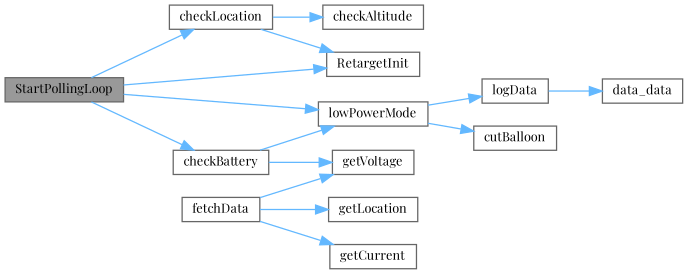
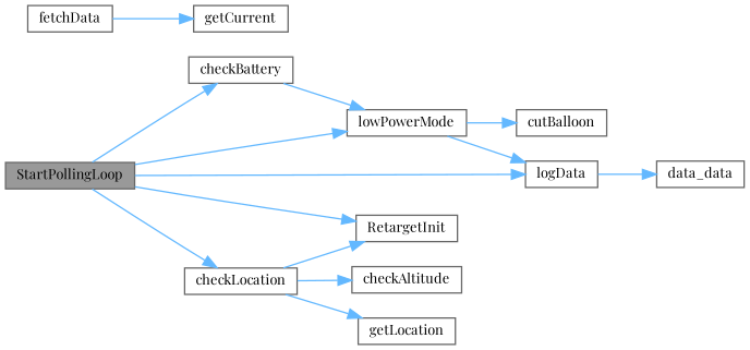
  digraph {
    fontname="Playfair Display"
    rankdir=LR
    node [color=grey40 fillcolor=white fontname="Playfair Display" fontsize=10 shape=box style=filled]
    edge [color=steelblue1 fontname="Playfair Display" fontsize=10 labelfontname=Helvetica labelfontsize=10 style=solid]
    n1 [color=gray40 fillcolor=grey60 fontcolor=black height=0.2 label=StartPollingLoop width=0.4]
    n2 [height=0.2 label=checkBattery width=0.4]
    n3 [height=0.2 label=lowPowerMode width=0.4]
    n4 [height=0.2 label=logData width=0.4]
    n5 [height=0.2 label=checkLocation width=0.4]
    n6 [height=0.2 label=RetargetInit width=0.4]
-   n7 [height=0.2 label=getVoltage width=0.4]
    n8 [height=0.2 label=cutBalloon width=0.4]
    n9 [height=0.2 label=data_data width=0.4]
    n10 [height=0.2 label=checkAltitude width=0.4]
    n11 [height=0.2 label=getLocation width=0.4]
    n12 [height=0.2 label=fetchData width=0.4]
    n13 [height=0.2 label=getCurrent width=0.4]
    n1 -> n2
    n1 -> n3
+   n1 -> n4
    n1 -> n5
    n1 -> n6
    n2 -> n3
-   n2 -> n7
    n3 -> n4
    n3 -> n8
    n4 -> n9
    n5 -> n6
    n5 -> n10
-   n12 -> n11
-   n12 -> n7
+   n5 -> n11
    n12 -> n13
  }
